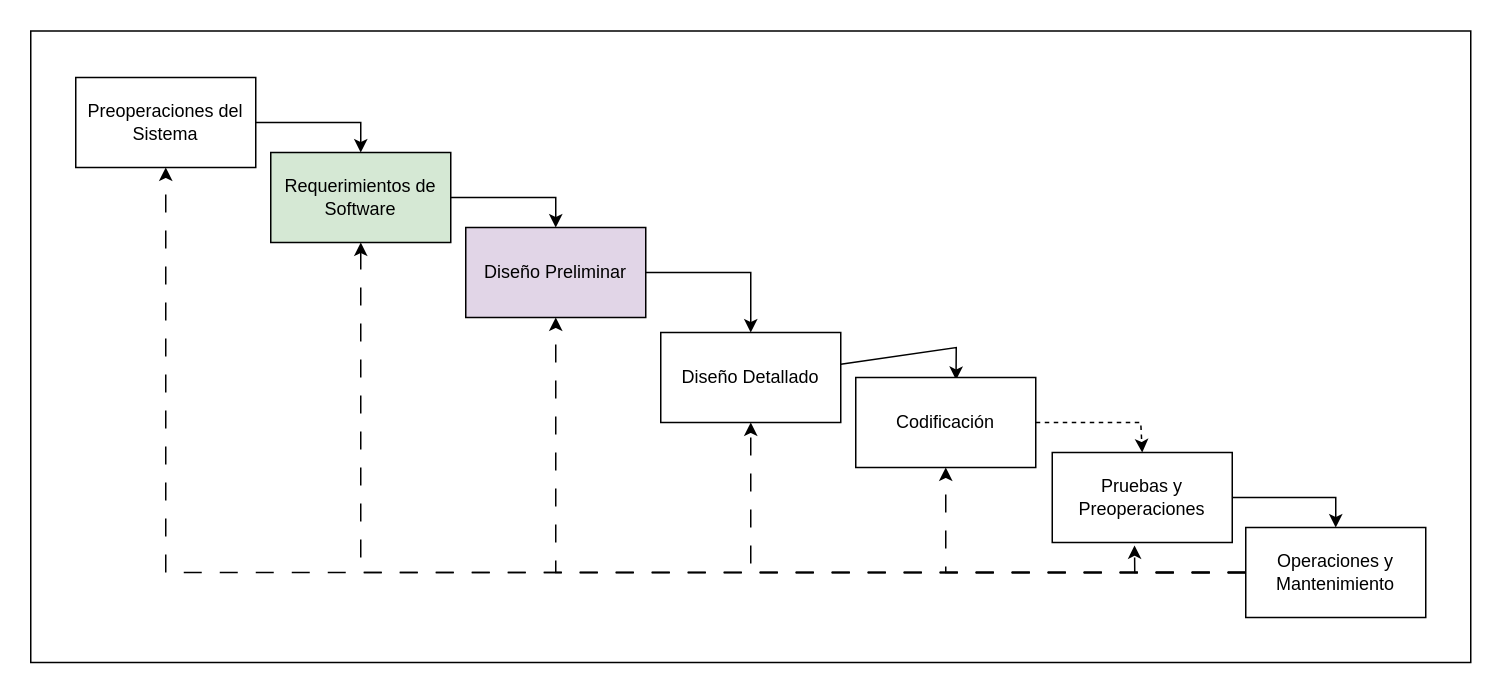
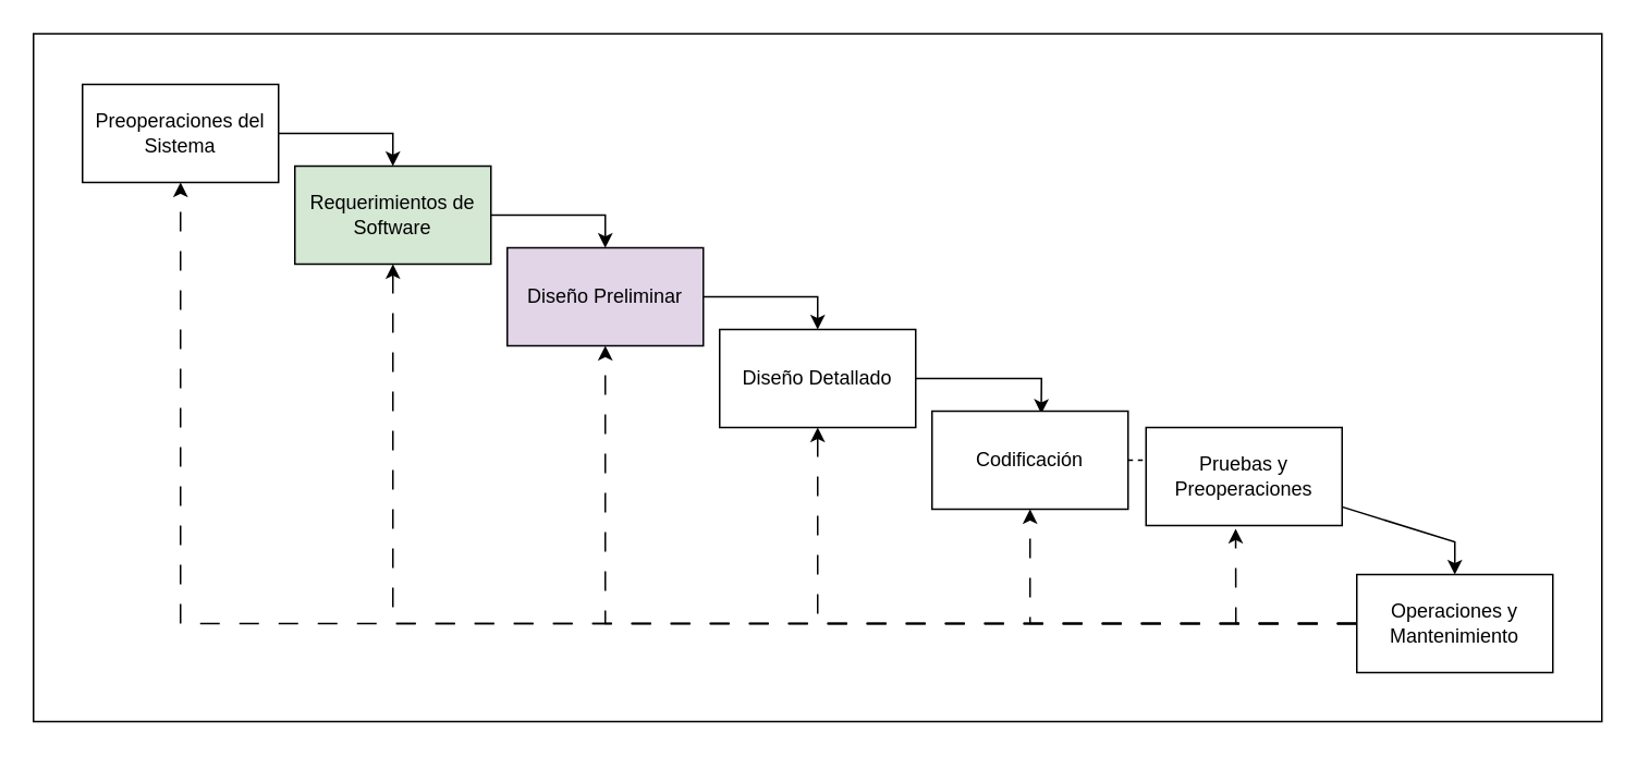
  <mxCell id="0" />
  <mxCell id="1" parent="0" />
  <mxCell id="2" value="" style="rounded=0;whiteSpace=wrap;html=1;fillColor=none;" parent="1" vertex="1"><mxGeometry x="20" y="20" width="960" height="421" as="geometry" /></mxCell>
  <mxCell id="3" style="edgeStyle=none;rounded=0;html=1;entryX=0.5;entryY=0;entryDx=0;entryDy=0;" parent="1" source="4" target="6" edge="1"><mxGeometry relative="1" as="geometry"><Array as="points"><mxPoint x="240" y="81" /></Array></mxGeometry></mxCell>
  <mxCell id="4" value="Preoperaciones del Sistema" style="rounded=0;whiteSpace=wrap;html=1;" parent="1" vertex="1"><mxGeometry x="50" y="51" width="120" height="60" as="geometry" /></mxCell>
  <mxCell id="5" style="edgeStyle=none;rounded=0;html=1;entryX=0.5;entryY=0;entryDx=0;entryDy=0;" parent="1" source="6" target="8" edge="1"><mxGeometry relative="1" as="geometry"><Array as="points"><mxPoint x="370" y="131" /></Array></mxGeometry></mxCell>
  <mxCell id="6" value="Requerimientos de Software" style="rounded=0;whiteSpace=wrap;html=1;fillColor=#d5e8d4;" parent="1" vertex="1"><mxGeometry x="180" y="101" width="120" height="60" as="geometry" /></mxCell>
  <mxCell id="7" style="edgeStyle=none;rounded=0;html=1;entryX=0.5;entryY=0;entryDx=0;entryDy=0;" parent="1" source="8" target="10" edge="1"><mxGeometry relative="1" as="geometry"><Array as="points"><mxPoint x="500" y="181" /></Array></mxGeometry></mxCell>
  <mxCell id="8" value="Diseño Preliminar" style="rounded=0;whiteSpace=wrap;html=1;fillColor=#e1d5e7;" parent="1" vertex="1"><mxGeometry x="310" y="151" width="120" height="60" as="geometry" /></mxCell>
  <mxCell id="9" style="edgeStyle=none;rounded=0;html=1;entryX=0.557;entryY=0.027;entryDx=0;entryDy=0;entryPerimeter=0;" parent="1" source="10" target="12" edge="1"><mxGeometry relative="1" as="geometry"><Array as="points"><mxPoint x="637" y="231" /></Array></mxGeometry></mxCell>
- <mxCell id="10" value="Diseño Detallado" style="rounded=0;whiteSpace=wrap;html=1;" parent="1" vertex="1"><mxGeometry x="440" y="221" width="120" height="60" as="geometry" /></mxCell>
+ <mxCell id="10" value="Diseño Detallado" style="rounded=0;whiteSpace=wrap;html=1;" parent="1" vertex="1"><mxGeometry x="440" y="201" width="120" height="60" as="geometry" /></mxCell>
  <mxCell id="11" style="edgeStyle=none;rounded=0;html=1;entryX=0.5;entryY=0;entryDx=0;entryDy=0;dashed=1;" parent="1" source="12" target="14" edge="1"><mxGeometry relative="1" as="geometry"><Array as="points"><mxPoint x="760" y="281" /></Array></mxGeometry></mxCell>
  <mxCell id="12" value="Codificación" style="rounded=0;whiteSpace=wrap;html=1;" parent="1" vertex="1"><mxGeometry x="570" y="251" width="120" height="60" as="geometry" /></mxCell>
  <mxCell id="13" style="edgeStyle=none;rounded=0;html=1;entryX=0.5;entryY=0;entryDx=0;entryDy=0;" parent="1" source="14" target="21" edge="1"><mxGeometry relative="1" as="geometry"><Array as="points"><mxPoint x="890" y="331" /></Array></mxGeometry></mxCell>
- <mxCell id="14" value="Pruebas y Preoperaciones" style="rounded=0;whiteSpace=wrap;html=1;" parent="1" vertex="1"><mxGeometry x="701" y="301" width="120" height="60" as="geometry" /></mxCell>
+ <mxCell id="14" value="Pruebas y Preoperaciones" style="rounded=0;whiteSpace=wrap;html=1;" parent="1" vertex="1"><mxGeometry x="701" y="261" width="120" height="60" as="geometry" /></mxCell>
  <mxCell id="15" style="edgeStyle=none;html=1;entryX=0.5;entryY=1;entryDx=0;entryDy=0;rounded=0;dashed=1;dashPattern=12 12;" parent="1" source="21" target="4" edge="1"><mxGeometry relative="1" as="geometry"><Array as="points"><mxPoint x="110" y="381" /></Array></mxGeometry></mxCell>
  <mxCell id="16" style="edgeStyle=none;html=1;exitX=0;exitY=0.5;exitDx=0;exitDy=0;entryX=0.5;entryY=1;entryDx=0;entryDy=0;rounded=0;dashed=1;dashPattern=12 12;" parent="1" source="21" target="6" edge="1"><mxGeometry relative="1" as="geometry"><Array as="points"><mxPoint x="240" y="381" /></Array></mxGeometry></mxCell>
  <mxCell id="17" style="edgeStyle=none;rounded=0;html=1;entryX=0.5;entryY=1;entryDx=0;entryDy=0;dashed=1;dashPattern=12 12;" parent="1" source="21" target="8" edge="1"><mxGeometry relative="1" as="geometry"><Array as="points"><mxPoint x="370" y="381" /></Array></mxGeometry></mxCell>
  <mxCell id="18" style="edgeStyle=none;rounded=0;html=1;entryX=0.5;entryY=1;entryDx=0;entryDy=0;dashed=1;dashPattern=12 12;" parent="1" source="21" target="10" edge="1"><mxGeometry relative="1" as="geometry"><Array as="points"><mxPoint x="500" y="381" /></Array></mxGeometry></mxCell>
  <mxCell id="19" style="edgeStyle=none;rounded=0;html=1;entryX=0.5;entryY=1;entryDx=0;entryDy=0;dashed=1;dashPattern=12 12;" parent="1" source="21" target="12" edge="1"><mxGeometry relative="1" as="geometry"><Array as="points"><mxPoint x="630" y="381" /></Array></mxGeometry></mxCell>
  <mxCell id="20" style="edgeStyle=none;rounded=0;html=1;entryX=0.457;entryY=1.032;entryDx=0;entryDy=0;entryPerimeter=0;dashed=1;dashPattern=12 12;" parent="1" source="21" target="14" edge="1"><mxGeometry relative="1" as="geometry"><Array as="points"><mxPoint x="756" y="381" /></Array></mxGeometry></mxCell>
  <mxCell id="21" value="Operaciones y Mantenimiento" style="rounded=0;whiteSpace=wrap;html=1;" parent="1" vertex="1"><mxGeometry x="830" y="351" width="120" height="60" as="geometry" /></mxCell>
